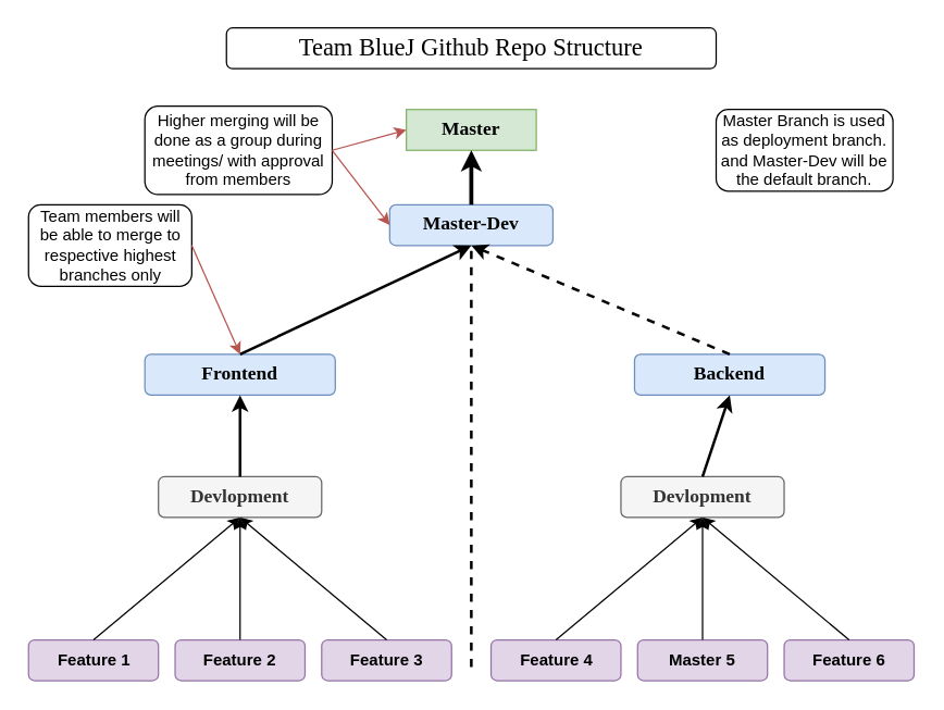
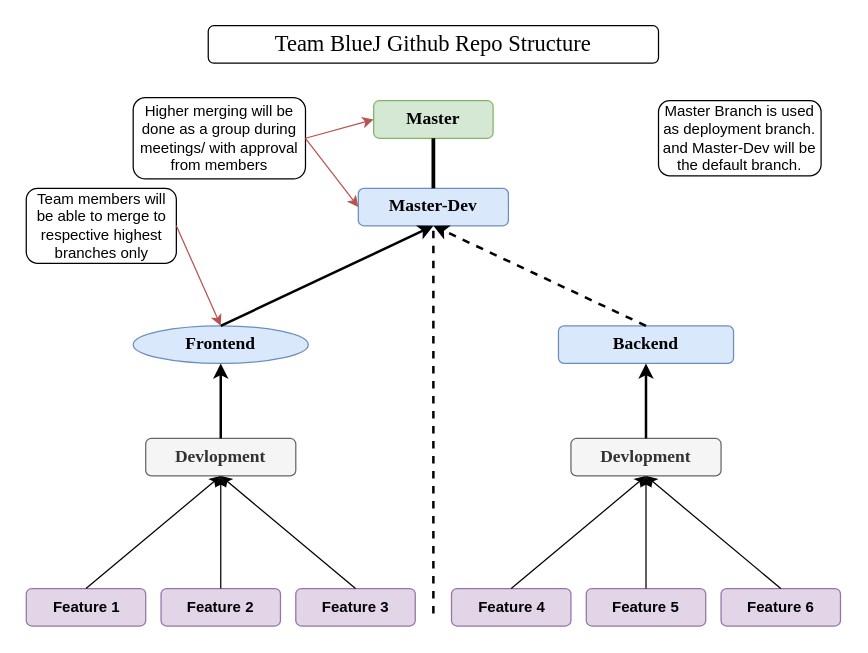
  <mxCell id="0" />
  <mxCell id="1" parent="0" />
  <mxCell id="2" value="&lt;font style=&quot;font-size: 18px&quot; face=&quot;Verdana&quot;&gt;Team BlueJ Github Repo Structure&lt;/font&gt;" style="rounded=1;whiteSpace=wrap;html=1;" vertex="1" parent="1"><mxGeometry x="166" y="20" width="360" height="30" as="geometry" /></mxCell>
- <mxCell id="3" value="&lt;font style=&quot;font-size: 14px&quot; face=&quot;Verdana&quot;&gt;Master&lt;/font&gt;" style="whiteSpace=wrap;html=1;fillColor=#d5e8d4;strokeColor=#82b366;fontStyle=1;rounded=0;" vertex="1" parent="1"><mxGeometry x="298.25" y="80" width="95.5" height="30" as="geometry" /></mxCell>
+ <mxCell id="3" value="&lt;font style=&quot;font-size: 14px&quot; face=&quot;Verdana&quot;&gt;Master&lt;/font&gt;" style="rounded=1;whiteSpace=wrap;html=1;fillColor=#d5e8d4;strokeColor=#82b366;fontStyle=1" vertex="1" parent="1"><mxGeometry x="298.25" y="80" width="95.5" height="30" as="geometry" /></mxCell>
  <mxCell id="4" value="&lt;font face=&quot;Verdana&quot;&gt;&lt;b&gt;&lt;font style=&quot;font-size: 14px&quot;&gt;Master-Dev&lt;/font&gt;&lt;/b&gt;&lt;/font&gt;" style="rounded=1;whiteSpace=wrap;html=1;fillColor=#dae8fc;strokeColor=#6c8ebf;fontStyle=1" vertex="1" parent="1"><mxGeometry x="286" y="150" width="120" height="30" as="geometry" /></mxCell>
- <mxCell id="5" value="&lt;font face=&quot;Verdana&quot;&gt;&lt;b&gt;&lt;font style=&quot;font-size: 14px&quot;&gt;Frontend&lt;/font&gt;&lt;/b&gt;&lt;/font&gt;" style="rounded=1;whiteSpace=wrap;html=1;fillColor=#dae8fc;strokeColor=#6c8ebf;fontStyle=1" vertex="1" parent="1"><mxGeometry x="106" y="260" width="140" height="30" as="geometry" /></mxCell>
- <mxCell id="6" value="&lt;font face=&quot;Verdana&quot;&gt;&lt;b&gt;&lt;font style=&quot;font-size: 14px&quot;&gt;Backend&lt;/font&gt;&lt;/b&gt;&lt;/font&gt;" style="rounded=1;whiteSpace=wrap;html=1;fillColor=#dae8fc;strokeColor=#6c8ebf;fontStyle=1" vertex="1" parent="1"><mxGeometry x="466" y="260" width="140" height="30" as="geometry" /></mxCell>
+ <mxCell id="5" value="&lt;font face=&quot;Verdana&quot;&gt;&lt;b&gt;&lt;font style=&quot;font-size: 14px&quot;&gt;Frontend&lt;/font&gt;&lt;/b&gt;&lt;/font&gt;" style="ellipse;whiteSpace=wrap;html=1;fillColor=#dae8fc;strokeColor=#6c8ebf;fontStyle=1;" vertex="1" parent="1"><mxGeometry x="106" y="260" width="140" height="30" as="geometry" /></mxCell>
+ <mxCell id="6" value="&lt;font face=&quot;Verdana&quot;&gt;&lt;b&gt;&lt;font style=&quot;font-size: 14px&quot;&gt;Backend&lt;/font&gt;&lt;/b&gt;&lt;/font&gt;" style="rounded=1;whiteSpace=wrap;html=1;fillColor=#dae8fc;strokeColor=#6c8ebf;fontStyle=1" vertex="1" parent="1"><mxGeometry x="446" y="260" width="140" height="30" as="geometry" /></mxCell>
  <mxCell id="7" value="&lt;font face=&quot;Verdana&quot;&gt;&lt;b&gt;&lt;font style=&quot;font-size: 14px&quot;&gt;Devlopment&lt;/font&gt;&lt;/b&gt;&lt;/font&gt;" style="rounded=1;whiteSpace=wrap;html=1;fontStyle=1;fillColor=#f5f5f5;strokeColor=#666666;fontColor=#333333;" vertex="1" parent="1"><mxGeometry x="116" y="350" width="120" height="30" as="geometry" /></mxCell>
  <mxCell id="8" value="&lt;font face=&quot;Verdana&quot;&gt;&lt;b&gt;&lt;font style=&quot;font-size: 14px&quot;&gt;Devlopment&lt;/font&gt;&lt;/b&gt;&lt;/font&gt;" style="rounded=1;whiteSpace=wrap;html=1;fontStyle=1;fillColor=#f5f5f5;strokeColor=#666666;fontColor=#333333;" vertex="1" parent="1"><mxGeometry x="456" y="350" width="120" height="30" as="geometry" /></mxCell>
  <mxCell id="9" value="&lt;div&gt;Feature 2&lt;/div&gt;" style="rounded=1;whiteSpace=wrap;html=1;fillColor=#e1d5e7;strokeColor=#9673a6;fontStyle=1" vertex="1" parent="1"><mxGeometry x="128.25" y="470" width="95.5" height="30" as="geometry" /></mxCell>
- <mxCell id="10" value="&lt;div&gt;Master 5&lt;/div&gt;" style="rounded=1;whiteSpace=wrap;html=1;fillColor=#e1d5e7;strokeColor=#9673a6;fontStyle=1" vertex="1" parent="1"><mxGeometry x="468.25" y="470" width="95.5" height="30" as="geometry" /></mxCell>
+ <mxCell id="10" value="&lt;div&gt;Feature 5&lt;/div&gt;" style="rounded=1;whiteSpace=wrap;html=1;fillColor=#e1d5e7;strokeColor=#9673a6;fontStyle=1" vertex="1" parent="1"><mxGeometry x="468.25" y="470" width="95.5" height="30" as="geometry" /></mxCell>
  <mxCell id="11" value="&lt;div&gt;Feature 3&lt;/div&gt;" style="rounded=1;whiteSpace=wrap;html=1;fillColor=#e1d5e7;strokeColor=#9673a6;fontStyle=1" vertex="1" parent="1"><mxGeometry x="236" y="470" width="95.5" height="30" as="geometry" /></mxCell>
  <mxCell id="12" value="&lt;div&gt;Feature 4&lt;/div&gt;" style="rounded=1;whiteSpace=wrap;html=1;fillColor=#e1d5e7;strokeColor=#9673a6;fontStyle=1" vertex="1" parent="1"><mxGeometry x="360.5" y="470" width="95.5" height="30" as="geometry" /></mxCell>
  <mxCell id="13" value="&lt;div&gt;Feature 1&lt;/div&gt;" style="rounded=1;whiteSpace=wrap;html=1;fillColor=#e1d5e7;strokeColor=#9673a6;fontStyle=1" vertex="1" parent="1"><mxGeometry x="20.5" y="470" width="95.5" height="30" as="geometry" /></mxCell>
  <mxCell id="14" value="&lt;div&gt;Feature 6&lt;/div&gt;" style="rounded=1;whiteSpace=wrap;html=1;fillColor=#e1d5e7;strokeColor=#9673a6;fontStyle=1" vertex="1" parent="1"><mxGeometry x="576" y="470" width="95.5" height="30" as="geometry" /></mxCell>
  <mxCell id="15" value="" style="endArrow=classic;html=1;exitX=0.5;exitY=0;exitDx=0;exitDy=0;strokeWidth=1;entryX=0.5;entryY=1;entryDx=0;entryDy=0;" edge="1" parent="1" source="9" target="7"><mxGeometry width="50" height="50" relative="1" as="geometry"><mxPoint x="166" y="492" as="sourcePoint" /><mxPoint x="166" y="400" as="targetPoint" /></mxGeometry></mxCell>
  <mxCell id="16" value="" style="endArrow=classic;html=1;exitX=0.5;exitY=0;exitDx=0;exitDy=0;strokeWidth=1;entryX=0.5;entryY=1;entryDx=0;entryDy=0;" edge="1" parent="1" source="10" target="8"><mxGeometry width="50" height="50" relative="1" as="geometry"><mxPoint x="506" y="492" as="sourcePoint" /><mxPoint x="506" y="400" as="targetPoint" /></mxGeometry></mxCell>
  <mxCell id="17" value="" style="endArrow=classic;html=1;exitX=0.5;exitY=0;exitDx=0;exitDy=0;strokeWidth=2;entryX=0.5;entryY=1;entryDx=0;entryDy=0;" edge="1" parent="1" source="7" target="5"><mxGeometry width="50" height="50" relative="1" as="geometry"><mxPoint x="318.25" y="530" as="sourcePoint" /><mxPoint x="318.25" y="438" as="targetPoint" /></mxGeometry></mxCell>
  <mxCell id="18" value="" style="endArrow=classic;html=1;exitX=0.5;exitY=0;exitDx=0;exitDy=0;strokeWidth=2;entryX=0.5;entryY=1;entryDx=0;entryDy=0;" edge="1" parent="1" source="8" target="6"><mxGeometry width="50" height="50" relative="1" as="geometry"><mxPoint x="328.25" y="540" as="sourcePoint" /><mxPoint x="328.25" y="448" as="targetPoint" /></mxGeometry></mxCell>
  <mxCell id="19" value="" style="endArrow=classic;html=1;exitX=0.5;exitY=0;exitDx=0;exitDy=0;strokeWidth=2;entryX=0.5;entryY=1;entryDx=0;entryDy=0;" edge="1" parent="1" source="5" target="4"><mxGeometry width="50" height="50" relative="1" as="geometry"><mxPoint x="338.25" y="550" as="sourcePoint" /><mxPoint x="338.25" y="458" as="targetPoint" /></mxGeometry></mxCell>
  <mxCell id="20" value="" style="endArrow=classic;html=1;exitX=0.5;exitY=0;exitDx=0;exitDy=0;strokeWidth=2;entryX=0.5;entryY=1;entryDx=0;entryDy=0;dashed=1;" edge="1" parent="1" source="6" target="4"><mxGeometry width="50" height="50" relative="1" as="geometry"><mxPoint x="348.25" y="560" as="sourcePoint" /><mxPoint x="348.25" y="468" as="targetPoint" /></mxGeometry></mxCell>
- <mxCell id="21" value="" style="endArrow=classic;html=1;exitX=0.5;exitY=0;exitDx=0;exitDy=0;strokeWidth=3;entryX=0.5;entryY=1;entryDx=0;entryDy=0;" edge="1" parent="1" source="4" target="3"><mxGeometry width="50" height="50" relative="1" as="geometry"><mxPoint x="331.5" y="342" as="sourcePoint" /><mxPoint x="331.5" y="250" as="targetPoint" /></mxGeometry></mxCell>
+ <mxCell id="21" value="" style="endArrow=none;html=1;exitX=0.5;exitY=0;exitDx=0;exitDy=0;strokeWidth=3;entryX=0.5;entryY=1;entryDx=0;entryDy=0;" edge="1" parent="1" source="4" target="3"><mxGeometry width="50" height="50" relative="1" as="geometry"><mxPoint x="331.5" y="342" as="sourcePoint" /><mxPoint x="331.5" y="250" as="targetPoint" /></mxGeometry></mxCell>
  <mxCell id="22" value="" style="endArrow=classic;html=1;exitX=0.5;exitY=0;exitDx=0;exitDy=0;strokeWidth=1;entryX=0.5;entryY=1;entryDx=0;entryDy=0;" edge="1" parent="1" source="11" target="7"><mxGeometry width="50" height="50" relative="1" as="geometry"><mxPoint x="368.25" y="580" as="sourcePoint" /><mxPoint x="368.25" y="488" as="targetPoint" /></mxGeometry></mxCell>
  <mxCell id="23" value="" style="endArrow=classic;html=1;exitX=0.5;exitY=0;exitDx=0;exitDy=0;strokeWidth=1;entryX=0.5;entryY=1;entryDx=0;entryDy=0;" edge="1" parent="1" source="12" target="8"><mxGeometry width="50" height="50" relative="1" as="geometry"><mxPoint x="378.25" y="590" as="sourcePoint" /><mxPoint x="378.25" y="498" as="targetPoint" /></mxGeometry></mxCell>
  <mxCell id="24" value="" style="endArrow=classic;html=1;exitX=0.5;exitY=0;exitDx=0;exitDy=0;strokeWidth=1;entryX=0.5;entryY=1;entryDx=0;entryDy=0;" edge="1" parent="1" source="14" target="8"><mxGeometry width="50" height="50" relative="1" as="geometry"><mxPoint x="388.25" y="600" as="sourcePoint" /><mxPoint x="388.25" y="508" as="targetPoint" /></mxGeometry></mxCell>
  <mxCell id="25" value="" style="endArrow=classic;html=1;exitX=0.5;exitY=0;exitDx=0;exitDy=0;strokeWidth=1;entryX=0.5;entryY=1;entryDx=0;entryDy=0;" edge="1" parent="1" source="13" target="7"><mxGeometry width="50" height="50" relative="1" as="geometry"><mxPoint x="398.25" y="610" as="sourcePoint" /><mxPoint x="398.25" y="518" as="targetPoint" /></mxGeometry></mxCell>
  <mxCell id="26" value="" style="endArrow=none;dashed=1;html=1;strokeWidth=2;entryX=0.5;entryY=1;entryDx=0;entryDy=0;" edge="1" parent="1" target="4"><mxGeometry width="50" height="50" relative="1" as="geometry"><mxPoint x="346" y="490" as="sourcePoint" /><mxPoint x="345.5" y="180" as="targetPoint" /><Array as="points" /></mxGeometry></mxCell>
  <mxCell id="27" value="Team members will be able to merge to respective highest branches only" style="rounded=1;whiteSpace=wrap;html=1;" vertex="1" parent="1"><mxGeometry x="20.5" y="150" width="120" height="60" as="geometry" /></mxCell>
  <mxCell id="28" value="Higher merging will be done as a group during meetings/ with approval from members" style="rounded=1;whiteSpace=wrap;html=1;" vertex="1" parent="1"><mxGeometry x="106" y="77.5" width="137.75" height="65" as="geometry" /></mxCell>
  <mxCell id="29" value="Master Branch is used as deployment branch. and Master-Dev will be the default branch." style="rounded=1;whiteSpace=wrap;html=1;" vertex="1" parent="1"><mxGeometry x="526" y="80" width="130" height="60" as="geometry" /></mxCell>
  <mxCell id="30" value="" style="endArrow=classic;html=1;entryX=0;entryY=0.5;entryDx=0;entryDy=0;exitX=1;exitY=0.5;exitDx=0;exitDy=0;fillColor=#f8cecc;strokeColor=#b85450;" edge="1" parent="1" source="28" target="3"><mxGeometry width="50" height="50" relative="1" as="geometry"><mxPoint x="376" y="205" as="sourcePoint" /><mxPoint x="458.25" y="105" as="targetPoint" /></mxGeometry></mxCell>
  <mxCell id="31" value="" style="endArrow=classic;html=1;entryX=0;entryY=0.5;entryDx=0;entryDy=0;exitX=1;exitY=0.5;exitDx=0;exitDy=0;fillColor=#f8cecc;strokeColor=#b85450;" edge="1" parent="1" source="28" target="4"><mxGeometry width="50" height="50" relative="1" as="geometry"><mxPoint x="386" y="215" as="sourcePoint" /><mxPoint x="468.25" y="115" as="targetPoint" /></mxGeometry></mxCell>
  <mxCell id="32" value="" style="endArrow=classic;html=1;entryX=0.5;entryY=0;entryDx=0;entryDy=0;exitX=1;exitY=0.5;exitDx=0;exitDy=0;fillColor=#f8cecc;strokeColor=#b85450;" edge="1" parent="1" source="27" target="5"><mxGeometry width="50" height="50" relative="1" as="geometry"><mxPoint x="396" y="225" as="sourcePoint" /><mxPoint x="478.25" y="125" as="targetPoint" /></mxGeometry></mxCell>
